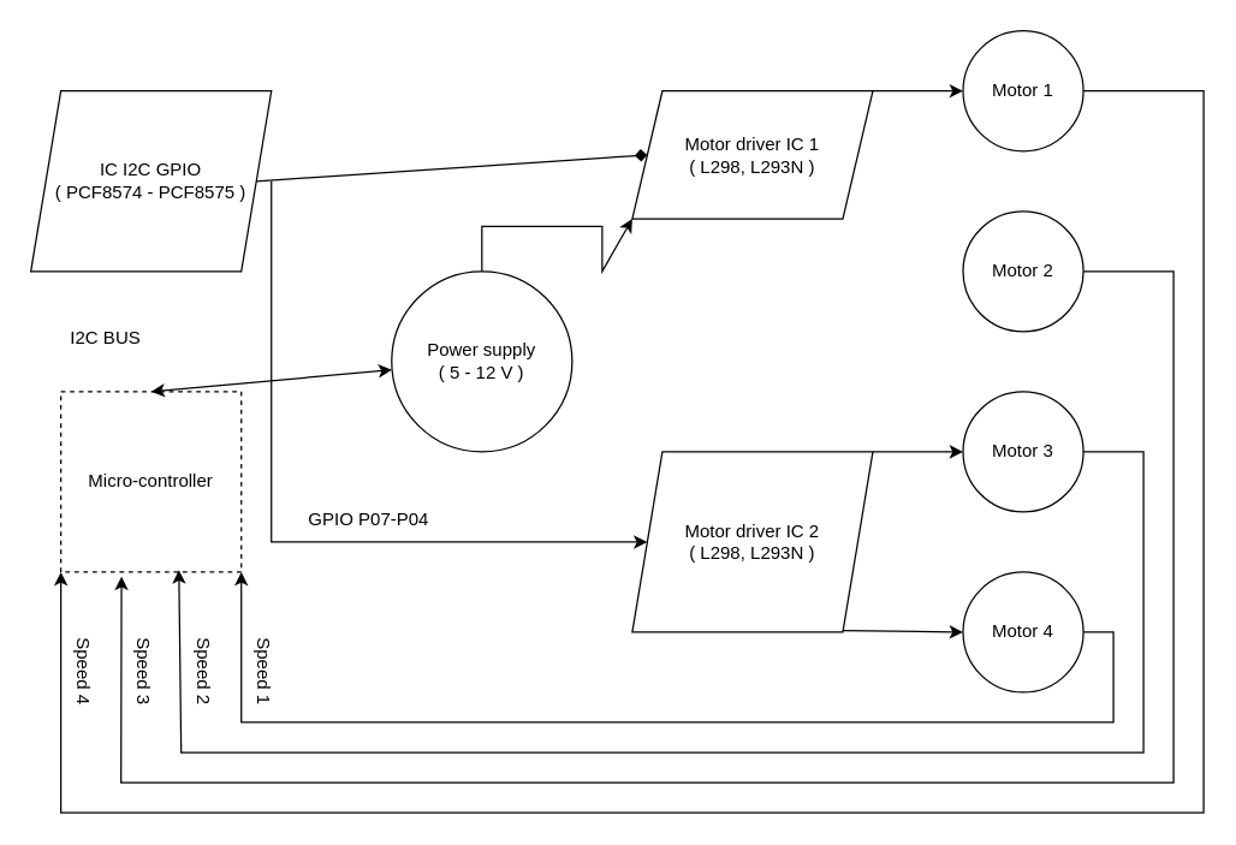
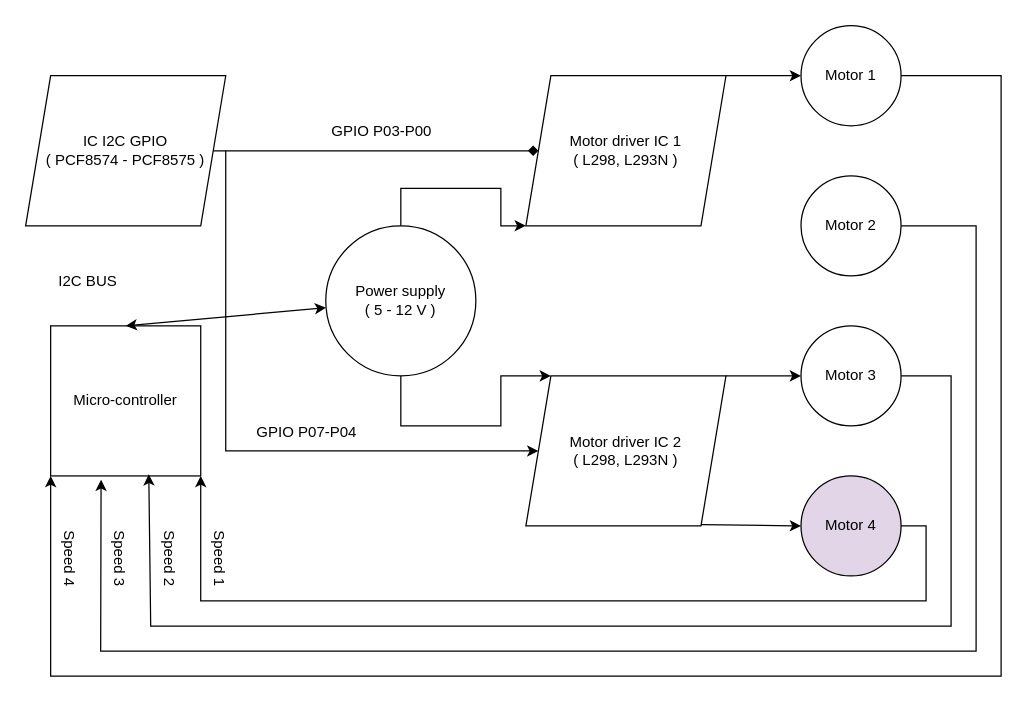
  <mxCell id="0" />
  <mxCell id="1" parent="0" />
- <mxCell id="2" value="Micro-controller" style="whiteSpace=wrap;html=1;aspect=fixed;dashed=1;" parent="1" vertex="1"><mxGeometry x="40" y="260" width="120" height="120" as="geometry" /></mxCell>
+ <mxCell id="2" value="Micro-controller" style="whiteSpace=wrap;html=1;aspect=fixed;" parent="1" vertex="1"><mxGeometry x="40" y="260" width="120" height="120" as="geometry" /></mxCell>
  <mxCell id="3" value="IC I2C GPIO&lt;div&gt;( PCF8574 - PCF8575&amp;nbsp;&lt;span style=&quot;background-color: initial;&quot;&gt;)&lt;/span&gt;&lt;/div&gt;" style="shape=parallelogram;perimeter=parallelogramPerimeter;whiteSpace=wrap;html=1;fixedSize=1;" parent="1" vertex="1"><mxGeometry x="20" y="60" width="160" height="120" as="geometry" /></mxCell>
- <mxCell id="4" value="Motor driver IC 1&lt;div&gt;( L298, L293N )&lt;/div&gt;" style="shape=parallelogram;perimeter=parallelogramPerimeter;whiteSpace=wrap;html=1;fixedSize=1;" vertex="1" parent="1"><mxGeometry x="420" y="60" width="160" height="85" as="geometry" /></mxCell>
+ <mxCell id="4" value="Motor driver IC 1&lt;div&gt;( L298, L293N )&lt;/div&gt;" style="shape=parallelogram;perimeter=parallelogramPerimeter;whiteSpace=wrap;html=1;fixedSize=1;" vertex="1" parent="1"><mxGeometry x="420" y="60" width="160" height="120" as="geometry" /></mxCell>
  <mxCell id="5" value="Motor driver IC 2&lt;div&gt;( L298, L293N )&lt;/div&gt;" style="shape=parallelogram;perimeter=parallelogramPerimeter;whiteSpace=wrap;html=1;fixedSize=1;" vertex="1" parent="1"><mxGeometry x="420" y="300" width="160" height="120" as="geometry" /></mxCell>
  <mxCell id="6" value="Power supply&lt;div&gt;( 5 - 12 V )&lt;/div&gt;" style="ellipse;whiteSpace=wrap;html=1;aspect=fixed;" vertex="1" parent="1"><mxGeometry x="260" y="180" width="120" height="120" as="geometry" /></mxCell>
  <mxCell id="7" value="" style="endArrow=classic;html=1;rounded=0;exitX=0.5;exitY=0;exitDx=0;exitDy=0;entryX=0;entryY=1;entryDx=0;entryDy=0;" edge="1" parent="1" source="6" target="4"><mxGeometry width="50" height="50" relative="1" as="geometry"><mxPoint x="320" y="180" as="sourcePoint" /><mxPoint x="410" y="150" as="targetPoint" /><Array as="points"><mxPoint x="320" y="150" /><mxPoint x="400" y="150" /><mxPoint x="400" y="180" /></Array></mxGeometry></mxCell>
+ <mxCell id="8" value="" style="endArrow=classic;html=1;rounded=0;exitX=0.5;exitY=1;exitDx=0;exitDy=0;entryX=0.125;entryY=0;entryDx=0;entryDy=0;entryPerimeter=0;" edge="1" parent="1" source="6" target="5"><mxGeometry width="50" height="50" relative="1" as="geometry"><mxPoint x="320" y="370" as="sourcePoint" /><mxPoint x="420" y="340" as="targetPoint" /><Array as="points"><mxPoint x="320" y="340" /><mxPoint x="400" y="340" /><mxPoint x="400" y="300" /></Array></mxGeometry></mxCell>
  <mxCell id="9" value="" style="endArrow=diamond;html=1;rounded=0;entryX=0;entryY=0.5;entryDx=0;entryDy=0;exitX=1;exitY=0.5;exitDx=0;exitDy=0;" edge="1" parent="1" source="3" target="4"><mxGeometry width="50" height="50" relative="1" as="geometry"><mxPoint x="190" y="100" as="sourcePoint" /><mxPoint x="400" y="230" as="targetPoint" /></mxGeometry></mxCell>
  <mxCell id="10" value="" style="endArrow=classic;html=1;rounded=0;entryX=0;entryY=0.5;entryDx=0;entryDy=0;" edge="1" parent="1" target="5"><mxGeometry width="50" height="50" relative="1" as="geometry"><mxPoint x="180" y="120" as="sourcePoint" /><mxPoint x="180" y="380" as="targetPoint" /><Array as="points"><mxPoint x="180" y="360" /></Array></mxGeometry></mxCell>
  <mxCell id="11" value="" style="endArrow=classic;startArrow=classic;html=1;rounded=0;exitX=0.5;exitY=0;exitDx=0;exitDy=0;" edge="1" parent="1" source="2" target="6"><mxGeometry width="50" height="50" relative="1" as="geometry"><mxPoint x="280" y="230" as="sourcePoint" /><mxPoint x="330" y="180" as="targetPoint" /></mxGeometry></mxCell>
  <mxCell id="12" value="I2C BUS" style="text;html=1;align=center;verticalAlign=middle;whiteSpace=wrap;rounded=0;" vertex="1" parent="1"><mxGeometry x="40" y="210" width="60" height="30" as="geometry" /></mxCell>
  <mxCell id="13" value="Motor 1" style="ellipse;whiteSpace=wrap;html=1;aspect=fixed;" vertex="1" parent="1"><mxGeometry x="640" y="20" width="80" height="80" as="geometry" /></mxCell>
  <mxCell id="14" value="Motor 2" style="ellipse;whiteSpace=wrap;html=1;aspect=fixed;" vertex="1" parent="1"><mxGeometry x="640" y="140" width="80" height="80" as="geometry" /></mxCell>
  <mxCell id="15" value="Motor 3" style="ellipse;whiteSpace=wrap;html=1;aspect=fixed;" vertex="1" parent="1"><mxGeometry x="640" y="260" width="80" height="80" as="geometry" /></mxCell>
- <mxCell id="16" value="Motor 4" style="ellipse;whiteSpace=wrap;html=1;aspect=fixed;" vertex="1" parent="1"><mxGeometry x="640" y="380" width="80" height="80" as="geometry" /></mxCell>
+ <mxCell id="16" value="Motor 4" style="ellipse;whiteSpace=wrap;html=1;aspect=fixed;fillColor=#e1d5e7;" vertex="1" parent="1"><mxGeometry x="640" y="380" width="80" height="80" as="geometry" /></mxCell>
  <mxCell id="17" value="" style="endArrow=classic;html=1;rounded=0;exitX=1;exitY=0;exitDx=0;exitDy=0;" edge="1" parent="1" source="4"><mxGeometry width="50" height="50" relative="1" as="geometry"><mxPoint x="590" y="110" as="sourcePoint" /><mxPoint x="640" y="60" as="targetPoint" /></mxGeometry></mxCell>
  <mxCell id="18" value="" style="endArrow=classic;html=1;rounded=0;exitX=1;exitY=0;exitDx=0;exitDy=0;" edge="1" parent="1"><mxGeometry width="50" height="50" relative="1" as="geometry"><mxPoint x="580" y="300" as="sourcePoint" /><mxPoint x="640" y="300" as="targetPoint" /></mxGeometry></mxCell>
  <mxCell id="19" value="" style="endArrow=classic;html=1;rounded=0;exitX=0.873;exitY=0.992;exitDx=0;exitDy=0;entryX=0;entryY=0.5;entryDx=0;entryDy=0;exitPerimeter=0;" edge="1" parent="1"><mxGeometry width="50" height="50" relative="1" as="geometry"><mxPoint x="560" y="419" as="sourcePoint" /><mxPoint x="640" y="420" as="targetPoint" /></mxGeometry></mxCell>
+ <mxCell id="20" value="GPIO P03-P00" style="text;html=1;align=center;verticalAlign=middle;whiteSpace=wrap;rounded=0;" vertex="1" parent="1"><mxGeometry x="260" y="90" width="90" height="30" as="geometry" /></mxCell>
  <mxCell id="21" value="GPIO P07-P04" style="text;html=1;align=center;verticalAlign=middle;whiteSpace=wrap;rounded=0;" vertex="1" parent="1"><mxGeometry x="200" y="330" width="90" height="30" as="geometry" /></mxCell>
  <mxCell id="22" value="" style="endArrow=classic;html=1;rounded=0;entryX=0;entryY=1;entryDx=0;entryDy=0;" edge="1" parent="1" target="2"><mxGeometry width="50" height="50" relative="1" as="geometry"><mxPoint x="720" y="60" as="sourcePoint" /><mxPoint x="40" y="541.25" as="targetPoint" /><Array as="points"><mxPoint x="800" y="60" /><mxPoint x="800" y="540" /><mxPoint x="40" y="540" /></Array></mxGeometry></mxCell>
  <mxCell id="23" value="" style="endArrow=classic;html=1;rounded=0;entryX=0.336;entryY=1.025;entryDx=0;entryDy=0;entryPerimeter=0;" edge="1" parent="1" target="2"><mxGeometry width="50" height="50" relative="1" as="geometry"><mxPoint x="720" y="180" as="sourcePoint" /><mxPoint x="80" y="500" as="targetPoint" /><Array as="points"><mxPoint x="780" y="180" /><mxPoint x="780" y="520" /><mxPoint x="80" y="520" /></Array></mxGeometry></mxCell>
  <mxCell id="24" value="" style="endArrow=classic;html=1;rounded=0;entryX=0.654;entryY=0.989;entryDx=0;entryDy=0;entryPerimeter=0;" edge="1" parent="1" target="2"><mxGeometry width="50" height="50" relative="1" as="geometry"><mxPoint x="720" y="300" as="sourcePoint" /><mxPoint x="100" y="482.105" as="targetPoint" /><Array as="points"><mxPoint x="760" y="300" /><mxPoint x="760" y="500" /><mxPoint x="120" y="500" /></Array></mxGeometry></mxCell>
  <mxCell id="25" value="" style="endArrow=classic;html=1;rounded=0;entryX=1;entryY=1;entryDx=0;entryDy=0;" edge="1" parent="1" target="2"><mxGeometry width="50" height="50" relative="1" as="geometry"><mxPoint x="720" y="420" as="sourcePoint" /><mxPoint x="170" y="480" as="targetPoint" /><Array as="points"><mxPoint x="740" y="420" /><mxPoint x="740" y="480" /><mxPoint x="160" y="480" /></Array></mxGeometry></mxCell>
  <mxCell id="26" value="Speed 4" style="text;html=1;align=center;verticalAlign=middle;whiteSpace=wrap;rounded=0;rotation=90;" vertex="1" parent="1"><mxGeometry x="30" y="432.5" width="50" height="27.5" as="geometry" /></mxCell>
  <mxCell id="27" value="Speed 3" style="text;html=1;align=center;verticalAlign=middle;whiteSpace=wrap;rounded=0;rotation=90;" vertex="1" parent="1"><mxGeometry x="70" y="432.5" width="50" height="27.5" as="geometry" /></mxCell>
  <mxCell id="28" value="Speed 2" style="text;html=1;align=center;verticalAlign=middle;whiteSpace=wrap;rounded=0;rotation=90;" vertex="1" parent="1"><mxGeometry x="110" y="432.5" width="50" height="27.5" as="geometry" /></mxCell>
  <mxCell id="29" value="Speed 1" style="text;html=1;align=center;verticalAlign=middle;whiteSpace=wrap;rounded=0;rotation=90;" vertex="1" parent="1"><mxGeometry x="150" y="432.5" width="50" height="27.5" as="geometry" /></mxCell>
